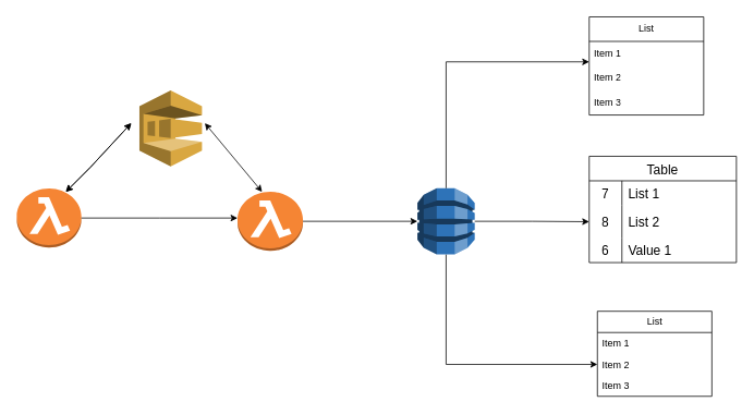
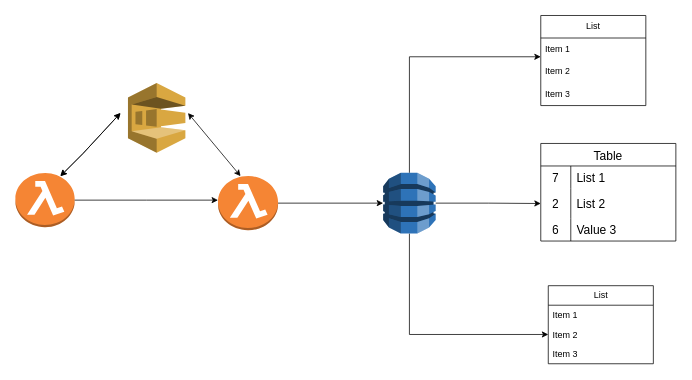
  <mxCell id="0" />
  <mxCell id="1" parent="0" />
  <mxCell id="2" value="" style="outlineConnect=0;dashed=0;verticalLabelPosition=bottom;verticalAlign=top;align=center;html=1;shape=mxgraph.aws3.lambda_function;fillColor=#F58534;gradientColor=none;" vertex="1" parent="1"><mxGeometry x="20" y="230" width="79" height="72" as="geometry" /></mxCell>
  <mxCell id="3" value="" style="outlineConnect=0;dashed=0;verticalLabelPosition=bottom;verticalAlign=top;align=center;html=1;shape=mxgraph.aws3.sqs;fillColor=#D9A741;gradientColor=none;" vertex="1" parent="1"><mxGeometry x="170" y="110" width="76.5" height="93" as="geometry" /></mxCell>
  <mxCell id="4" value="" style="outlineConnect=0;dashed=0;verticalLabelPosition=bottom;verticalAlign=top;align=center;html=1;shape=mxgraph.aws3.lambda_function;fillColor=#F58534;gradientColor=none;" vertex="1" parent="1"><mxGeometry x="290" y="234" width="80" height="72" as="geometry" /></mxCell>
  <mxCell id="5" style="edgeStyle=orthogonalEdgeStyle;rounded=0;orthogonalLoop=1;jettySize=auto;html=1;entryX=0;entryY=0.5;entryDx=0;entryDy=0;" edge="1" parent="1" source="7" target="24"><mxGeometry relative="1" as="geometry" /></mxCell>
  <mxCell id="6" style="edgeStyle=orthogonalEdgeStyle;rounded=0;orthogonalLoop=1;jettySize=auto;html=1;" edge="1" parent="1" source="7" target="16"><mxGeometry relative="1" as="geometry" /></mxCell>
  <mxCell id="7" value="" style="outlineConnect=0;dashed=0;verticalLabelPosition=bottom;verticalAlign=top;align=center;html=1;shape=mxgraph.aws3.dynamo_db;fillColor=#2E73B8;gradientColor=none;" vertex="1" parent="1"><mxGeometry x="510" y="229.5" width="70" height="81" as="geometry" /></mxCell>
  <mxCell id="8" value="List" style="swimlane;fontStyle=0;childLayout=stackLayout;horizontal=1;startSize=30;horizontalStack=0;resizeParent=1;resizeParentMax=0;resizeLast=0;collapsible=1;marginBottom=0;whiteSpace=wrap;html=1;" vertex="1" parent="1"><mxGeometry x="720" y="20" width="140" height="120" as="geometry" /></mxCell>
  <mxCell id="9" value="Item 1" style="text;strokeColor=none;fillColor=none;align=left;verticalAlign=middle;spacingLeft=4;spacingRight=4;overflow=hidden;points=[[0,0.5],[1,0.5]];portConstraint=eastwest;rotatable=0;whiteSpace=wrap;html=1;" vertex="1" parent="8"><mxGeometry y="30" width="140" height="30" as="geometry" /></mxCell>
  <mxCell id="10" value="Item 2" style="text;strokeColor=none;fillColor=none;align=left;verticalAlign=middle;spacingLeft=4;spacingRight=4;overflow=hidden;points=[[0,0.5],[1,0.5]];portConstraint=eastwest;rotatable=0;whiteSpace=wrap;html=1;" vertex="1" parent="8"><mxGeometry y="60" width="140" height="30" as="geometry" /></mxCell>
  <mxCell id="11" value="Item 3" style="text;strokeColor=none;fillColor=none;align=left;verticalAlign=middle;spacingLeft=4;spacingRight=4;overflow=hidden;points=[[0,0.5],[1,0.5]];portConstraint=eastwest;rotatable=0;whiteSpace=wrap;html=1;" vertex="1" parent="8"><mxGeometry y="90" width="140" height="30" as="geometry" /></mxCell>
  <mxCell id="12" value="Table" style="shape=table;startSize=30;container=1;collapsible=0;childLayout=tableLayout;fixedRows=1;rowLines=0;fontStyle=0;strokeColor=default;fontSize=16;" vertex="1" parent="1"><mxGeometry x="720" y="190.5" width="180" height="130" as="geometry" /></mxCell>
  <mxCell id="13" value="" style="shape=tableRow;horizontal=0;startSize=0;swimlaneHead=0;swimlaneBody=0;top=0;left=0;bottom=0;right=0;collapsible=0;dropTarget=0;fillColor=none;points=[[0,0.5],[1,0.5]];portConstraint=eastwest;strokeColor=inherit;fontSize=16;" vertex="1" parent="12"><mxGeometry y="30" width="180" height="30" as="geometry" /></mxCell>
  <mxCell id="14" value="7" style="shape=partialRectangle;html=1;whiteSpace=wrap;connectable=0;fillColor=none;top=0;left=0;bottom=0;right=0;overflow=hidden;pointerEvents=1;strokeColor=inherit;fontSize=16;" vertex="1" parent="13"><mxGeometry width="40" height="30" as="geometry"><mxRectangle width="40" height="30" as="alternateBounds" /></mxGeometry></mxCell>
  <mxCell id="15" value="List 1" style="shape=partialRectangle;html=1;whiteSpace=wrap;connectable=0;fillColor=none;top=0;left=0;bottom=0;right=0;align=left;spacingLeft=6;overflow=hidden;strokeColor=inherit;fontSize=16;" vertex="1" parent="13"><mxGeometry x="40" width="140" height="30" as="geometry"><mxRectangle width="140" height="30" as="alternateBounds" /></mxGeometry></mxCell>
  <mxCell id="16" value="" style="shape=tableRow;horizontal=0;startSize=0;swimlaneHead=0;swimlaneBody=0;top=0;left=0;bottom=0;right=0;collapsible=0;dropTarget=0;fillColor=none;points=[[0,0.5],[1,0.5]];portConstraint=eastwest;strokeColor=inherit;fontSize=16;" vertex="1" parent="12"><mxGeometry y="60" width="180" height="40" as="geometry" /></mxCell>
- <mxCell id="17" value="8" style="shape=partialRectangle;html=1;whiteSpace=wrap;connectable=0;fillColor=none;top=0;left=0;bottom=0;right=0;overflow=hidden;strokeColor=inherit;fontSize=16;" vertex="1" parent="16"><mxGeometry width="40" height="40" as="geometry"><mxRectangle width="40" height="40" as="alternateBounds" /></mxGeometry></mxCell>
+ <mxCell id="17" value="2" style="shape=partialRectangle;html=1;whiteSpace=wrap;connectable=0;fillColor=none;top=0;left=0;bottom=0;right=0;overflow=hidden;strokeColor=inherit;fontSize=16;" vertex="1" parent="16"><mxGeometry width="40" height="40" as="geometry"><mxRectangle width="40" height="40" as="alternateBounds" /></mxGeometry></mxCell>
  <mxCell id="18" value="List 2" style="shape=partialRectangle;html=1;whiteSpace=wrap;connectable=0;fillColor=none;top=0;left=0;bottom=0;right=0;align=left;spacingLeft=6;overflow=hidden;strokeColor=inherit;fontSize=16;" vertex="1" parent="16"><mxGeometry x="40" width="140" height="40" as="geometry"><mxRectangle width="140" height="40" as="alternateBounds" /></mxGeometry></mxCell>
  <mxCell id="19" value="" style="shape=tableRow;horizontal=0;startSize=0;swimlaneHead=0;swimlaneBody=0;top=0;left=0;bottom=0;right=0;collapsible=0;dropTarget=0;fillColor=none;points=[[0,0.5],[1,0.5]];portConstraint=eastwest;strokeColor=inherit;fontSize=16;" vertex="1" parent="12"><mxGeometry y="100" width="180" height="30" as="geometry" /></mxCell>
  <mxCell id="20" value="6" style="shape=partialRectangle;html=1;whiteSpace=wrap;connectable=0;fillColor=none;top=0;left=0;bottom=0;right=0;overflow=hidden;strokeColor=inherit;fontSize=16;" vertex="1" parent="19"><mxGeometry width="40" height="30" as="geometry"><mxRectangle width="40" height="30" as="alternateBounds" /></mxGeometry></mxCell>
- <mxCell id="21" value="Value 1" style="shape=partialRectangle;html=1;whiteSpace=wrap;connectable=0;fillColor=none;top=0;left=0;bottom=0;right=0;align=left;spacingLeft=6;overflow=hidden;strokeColor=inherit;fontSize=16;" vertex="1" parent="19"><mxGeometry x="40" width="140" height="30" as="geometry"><mxRectangle width="140" height="30" as="alternateBounds" /></mxGeometry></mxCell>
+ <mxCell id="21" value="Value 3" style="shape=partialRectangle;html=1;whiteSpace=wrap;connectable=0;fillColor=none;top=0;left=0;bottom=0;right=0;align=left;spacingLeft=6;overflow=hidden;strokeColor=inherit;fontSize=16;" vertex="1" parent="19"><mxGeometry x="40" width="140" height="30" as="geometry"><mxRectangle width="140" height="30" as="alternateBounds" /></mxGeometry></mxCell>
  <mxCell id="22" value="List" style="swimlane;fontStyle=0;childLayout=stackLayout;horizontal=1;startSize=26;fillColor=none;horizontalStack=0;resizeParent=1;resizeParentMax=0;resizeLast=0;collapsible=1;marginBottom=0;html=1;" vertex="1" parent="1"><mxGeometry x="730" y="380" width="140" height="104" as="geometry" /></mxCell>
  <mxCell id="23" value="Item 1" style="text;strokeColor=none;fillColor=none;align=left;verticalAlign=top;spacingLeft=4;spacingRight=4;overflow=hidden;rotatable=0;points=[[0,0.5],[1,0.5]];portConstraint=eastwest;whiteSpace=wrap;html=1;" vertex="1" parent="22"><mxGeometry y="26" width="140" height="26" as="geometry" /></mxCell>
  <mxCell id="24" value="Item 2" style="text;strokeColor=none;fillColor=none;align=left;verticalAlign=top;spacingLeft=4;spacingRight=4;overflow=hidden;rotatable=0;points=[[0,0.5],[1,0.5]];portConstraint=eastwest;whiteSpace=wrap;html=1;" vertex="1" parent="22"><mxGeometry y="52" width="140" height="26" as="geometry" /></mxCell>
  <mxCell id="25" value="Item 3" style="text;strokeColor=none;fillColor=none;align=left;verticalAlign=top;spacingLeft=4;spacingRight=4;overflow=hidden;rotatable=0;points=[[0,0.5],[1,0.5]];portConstraint=eastwest;whiteSpace=wrap;html=1;" vertex="1" parent="22"><mxGeometry y="78" width="140" height="26" as="geometry" /></mxCell>
  <mxCell id="26" style="edgeStyle=orthogonalEdgeStyle;rounded=0;orthogonalLoop=1;jettySize=auto;html=1;exitX=1;exitY=0.5;exitDx=0;exitDy=0;exitPerimeter=0;" edge="1" parent="1" source="2"><mxGeometry relative="1" as="geometry"><mxPoint x="290" y="266" as="targetPoint" /></mxGeometry></mxCell>
  <mxCell id="27" style="edgeStyle=orthogonalEdgeStyle;rounded=0;orthogonalLoop=1;jettySize=auto;html=1;exitX=1;exitY=0.5;exitDx=0;exitDy=0;exitPerimeter=0;entryX=0;entryY=0.5;entryDx=0;entryDy=0;entryPerimeter=0;" edge="1" parent="1" source="4" target="7"><mxGeometry relative="1" as="geometry" /></mxCell>
  <mxCell id="28" value="" style="endArrow=classic;startArrow=classic;html=1;rounded=0;" edge="1" parent="1"><mxGeometry width="50" height="50" relative="1" as="geometry"><mxPoint x="80" y="234" as="sourcePoint" /><mxPoint x="160" y="150" as="targetPoint" /><Array as="points"><mxPoint x="110" y="204" /></Array></mxGeometry></mxCell>
  <mxCell id="29" value="" style="endArrow=classic;startArrow=classic;html=1;rounded=0;" edge="1" parent="1"><mxGeometry width="50" height="50" relative="1" as="geometry"><mxPoint x="80" y="234" as="sourcePoint" /><mxPoint x="160" y="150" as="targetPoint" /><Array as="points"><mxPoint x="110" y="204" /></Array></mxGeometry></mxCell>
  <mxCell id="30" value="" style="endArrow=classic;startArrow=classic;html=1;rounded=0;" edge="1" parent="1"><mxGeometry width="50" height="50" relative="1" as="geometry"><mxPoint x="320" y="234" as="sourcePoint" /><mxPoint x="250" y="150" as="targetPoint" /></mxGeometry></mxCell>
  <mxCell id="31" style="edgeStyle=orthogonalEdgeStyle;rounded=0;orthogonalLoop=1;jettySize=auto;html=1;entryX=0;entryY=0.833;entryDx=0;entryDy=0;entryPerimeter=0;" edge="1" parent="1" source="7" target="9"><mxGeometry relative="1" as="geometry" /></mxCell>
